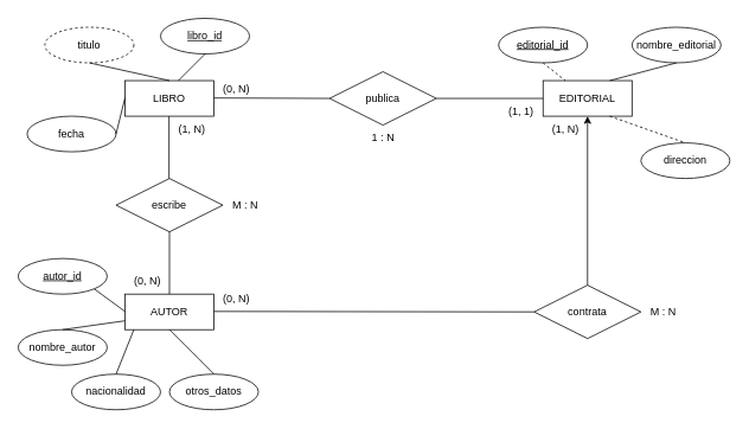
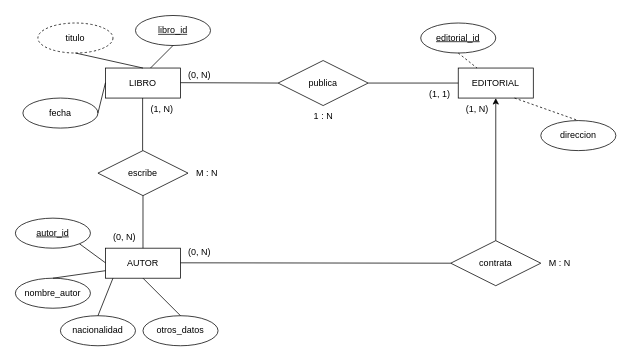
  <mxCell id="0" />
  <mxCell id="1" parent="0" />
  <mxCell id="2" value="AUTOR" style="whiteSpace=wrap;html=1;align=center;" vertex="1" parent="1"><mxGeometry x="140" y="330" width="100" height="40" as="geometry" /></mxCell>
  <mxCell id="3" value="LIBRO" style="whiteSpace=wrap;html=1;align=center;" vertex="1" parent="1"><mxGeometry x="140" y="90" width="100" height="40" as="geometry" /></mxCell>
  <mxCell id="4" value="EDITORIAL" style="whiteSpace=wrap;html=1;align=center;" vertex="1" parent="1"><mxGeometry x="610" y="90" width="100" height="40" as="geometry" /></mxCell>
  <mxCell id="5" value="publica" style="shape=rhombus;perimeter=rhombusPerimeter;whiteSpace=wrap;html=1;align=center;" vertex="1" parent="1"><mxGeometry x="370" y="80" width="120" height="60" as="geometry" /></mxCell>
  <mxCell id="6" value="escribe" style="shape=rhombus;perimeter=rhombusPerimeter;whiteSpace=wrap;html=1;align=center;" vertex="1" parent="1"><mxGeometry x="130" y="200" width="120" height="60" as="geometry" /></mxCell>
  <mxCell id="7" value="contrata" style="shape=rhombus;perimeter=rhombusPerimeter;whiteSpace=wrap;html=1;align=center;" vertex="1" parent="1"><mxGeometry x="600" y="320" width="120" height="60" as="geometry" /></mxCell>
  <mxCell id="8" value="" style="endArrow=classic;html=1;rounded=0;exitX=0.5;exitY=0;exitDx=0;exitDy=0;entryX=0.5;entryY=1;entryDx=0;entryDy=0;" edge="1" parent="1" source="7" target="4"><mxGeometry relative="1" as="geometry"><mxPoint x="500" y="130" as="sourcePoint" /><mxPoint x="660" y="130" as="targetPoint" /></mxGeometry></mxCell>
  <mxCell id="9" value="" style="endArrow=none;html=1;rounded=0;entryX=0;entryY=0.5;entryDx=0;entryDy=0;" edge="1" parent="1" target="7"><mxGeometry relative="1" as="geometry"><mxPoint x="240" y="349.5" as="sourcePoint" /><mxPoint x="400" y="349.5" as="targetPoint" /></mxGeometry></mxCell>
  <mxCell id="10" value="" style="endArrow=none;html=1;rounded=0;entryX=0.5;entryY=0;entryDx=0;entryDy=0;" edge="1" parent="1" target="2"><mxGeometry relative="1" as="geometry"><mxPoint x="190" y="260" as="sourcePoint" /><mxPoint x="350" y="260" as="targetPoint" /></mxGeometry></mxCell>
  <mxCell id="11" value="" style="endArrow=none;html=1;rounded=0;entryX=0.5;entryY=0;entryDx=0;entryDy=0;" edge="1" parent="1"><mxGeometry relative="1" as="geometry"><mxPoint x="189.5" y="130" as="sourcePoint" /><mxPoint x="189.5" y="200" as="targetPoint" /></mxGeometry></mxCell>
  <mxCell id="12" value="" style="endArrow=none;html=1;rounded=0;entryX=0;entryY=0.5;entryDx=0;entryDy=0;" edge="1" parent="1" target="5"><mxGeometry relative="1" as="geometry"><mxPoint x="240" y="109.5" as="sourcePoint" /><mxPoint x="360" y="110" as="targetPoint" /></mxGeometry></mxCell>
  <mxCell id="13" value="" style="endArrow=none;html=1;rounded=0;exitX=1;exitY=0.5;exitDx=0;exitDy=0;entryX=0;entryY=0.5;entryDx=0;entryDy=0;" edge="1" parent="1" source="5" target="4"><mxGeometry relative="1" as="geometry"><mxPoint x="500" y="110" as="sourcePoint" /><mxPoint x="600" y="110" as="targetPoint" /></mxGeometry></mxCell>
  <mxCell id="14" value="autor_id" style="ellipse;whiteSpace=wrap;html=1;align=center;fontStyle=4;" vertex="1" parent="1"><mxGeometry y="290" width="100" height="40" as="geometry" x="20" /></mxCell>
  <mxCell id="15" value="" style="endArrow=none;html=1;rounded=0;exitX=1;exitY=1;exitDx=0;exitDy=0;" edge="1" parent="1" source="14"><mxGeometry relative="1" as="geometry"><mxPoint x="-20" y="349.5" as="sourcePoint" /><mxPoint x="140" y="349.5" as="targetPoint" /></mxGeometry></mxCell>
  <mxCell id="16" value="nombre_autor" style="ellipse;whiteSpace=wrap;html=1;align=center;" vertex="1" parent="1"><mxGeometry y="370" width="100" height="40" as="geometry" x="20" /></mxCell>
  <mxCell id="17" value="" style="endArrow=none;html=1;rounded=0;exitX=0.5;exitY=0;exitDx=0;exitDy=0;" edge="1" parent="1" source="16"><mxGeometry relative="1" as="geometry"><mxPoint x="-20" y="360" as="sourcePoint" /><mxPoint x="140" y="360" as="targetPoint" /></mxGeometry></mxCell>
  <mxCell id="18" value="nacionalidad" style="ellipse;whiteSpace=wrap;html=1;align=center;" vertex="1" parent="1"><mxGeometry x="80" y="420" width="100" height="40" as="geometry" /></mxCell>
  <mxCell id="19" value="" style="endArrow=none;html=1;rounded=0;entryX=0.5;entryY=0;entryDx=0;entryDy=0;" edge="1" parent="1" target="18"><mxGeometry relative="1" as="geometry"><mxPoint x="150" y="370" as="sourcePoint" /><mxPoint x="310" y="370" as="targetPoint" /></mxGeometry></mxCell>
  <mxCell id="20" value="otros_datos" style="ellipse;whiteSpace=wrap;html=1;align=center;" vertex="1" parent="1"><mxGeometry x="190" y="420" width="100" height="40" as="geometry" /></mxCell>
  <mxCell id="21" value="" style="endArrow=none;html=1;rounded=0;entryX=0.5;entryY=0;entryDx=0;entryDy=0;" edge="1" parent="1" target="20"><mxGeometry relative="1" as="geometry"><mxPoint x="190" y="370" as="sourcePoint" /><mxPoint x="350" y="370" as="targetPoint" /></mxGeometry></mxCell>
  <mxCell id="22" value="libro_id" style="ellipse;whiteSpace=wrap;html=1;align=center;fontStyle=4;" vertex="1" parent="1"><mxGeometry x="180" y="20" width="100" height="40" as="geometry" /></mxCell>
  <mxCell id="23" value="" style="endArrow=none;html=1;rounded=0;entryX=0.5;entryY=1;entryDx=0;entryDy=0;" edge="1" parent="1" target="22"><mxGeometry relative="1" as="geometry"><mxPoint x="200" y="90" as="sourcePoint" /><mxPoint x="360" y="90" as="targetPoint" /></mxGeometry></mxCell>
  <mxCell id="24" value="titulo" style="ellipse;whiteSpace=wrap;html=1;align=center;dashed=1;" vertex="1" parent="1"><mxGeometry x="50" y="30" width="100" height="40" as="geometry" /></mxCell>
  <mxCell id="25" value="" style="endArrow=none;html=1;rounded=0;exitX=0.5;exitY=1;exitDx=0;exitDy=0;" edge="1" parent="1" source="24"><mxGeometry relative="1" as="geometry"><mxPoint x="30" y="90" as="sourcePoint" /><mxPoint x="190" y="90" as="targetPoint" /></mxGeometry></mxCell>
  <mxCell id="26" value="fecha" style="ellipse;whiteSpace=wrap;html=1;align=center;" vertex="1" parent="1"><mxGeometry x="30" y="130" width="100" height="40" as="geometry" /></mxCell>
  <mxCell id="27" value="" style="endArrow=none;html=1;rounded=0;exitX=1;exitY=0.5;exitDx=0;exitDy=0;" edge="1" parent="1" source="26"><mxGeometry relative="1" as="geometry"><mxPoint x="-20" y="109.5" as="sourcePoint" /><mxPoint x="140" y="109.5" as="targetPoint" /></mxGeometry></mxCell>
  <mxCell id="28" value="editorial_id" style="ellipse;whiteSpace=wrap;html=1;align=center;fontStyle=4;" vertex="1" parent="1"><mxGeometry x="560" y="30" width="100" height="40" as="geometry" /></mxCell>
  <mxCell id="29" value="" style="endArrow=none;html=1;rounded=0;exitX=0.5;exitY=1;exitDx=0;exitDy=0;entryX=0.25;entryY=0;entryDx=0;entryDy=0;dashed=1;" edge="1" parent="1" source="28" target="4"><mxGeometry relative="1" as="geometry"><mxPoint x="460" y="89" as="sourcePoint" /><mxPoint x="620" y="89" as="targetPoint" /></mxGeometry></mxCell>
- <mxCell id="30" value="nombre_editorial" style="ellipse;whiteSpace=wrap;html=1;align=center;" vertex="1" parent="1"><mxGeometry x="710" y="30" width="100" height="40" as="geometry" /></mxCell>
- <mxCell id="31" value="" style="endArrow=none;html=1;rounded=0;entryX=0.5;entryY=1;entryDx=0;entryDy=0;exitX=0.75;exitY=0;exitDx=0;exitDy=0;" edge="1" parent="1" source="4" target="30"><mxGeometry relative="1" as="geometry"><mxPoint x="680" y="80" as="sourcePoint" /><mxPoint x="830" y="89" as="targetPoint" /></mxGeometry></mxCell>
  <mxCell id="32" value="direccion" style="ellipse;whiteSpace=wrap;html=1;align=center;" vertex="1" parent="1"><mxGeometry x="720" y="160" width="100" height="40" as="geometry" /></mxCell>
  <mxCell id="33" value="" style="endArrow=none;html=1;rounded=0;entryX=0.5;entryY=0;entryDx=0;entryDy=0;exitX=0.75;exitY=1;exitDx=0;exitDy=0;dashed=1;" edge="1" parent="1" source="4" target="32"><mxGeometry relative="1" as="geometry"><mxPoint x="710" y="140" as="sourcePoint" /><mxPoint x="840" y="129" as="targetPoint" /></mxGeometry></mxCell>
  <mxCell id="34" value="(1, N)" style="text;html=1;align=center;verticalAlign=middle;resizable=0;points=[];autosize=1;strokeColor=none;fillColor=none;" vertex="1" parent="1"><mxGeometry x="190" y="130" width="50" height="30" as="geometry" /></mxCell>
  <mxCell id="35" value="(0, N)" style="text;html=1;align=center;verticalAlign=middle;resizable=0;points=[];autosize=1;strokeColor=none;fillColor=none;" vertex="1" parent="1"><mxGeometry x="140" y="300" width="50" height="30" as="geometry" /></mxCell>
  <mxCell id="36" value="(1, 1)" style="text;html=1;align=center;verticalAlign=middle;resizable=0;points=[];autosize=1;strokeColor=none;fillColor=none;" vertex="1" parent="1"><mxGeometry x="560" y="110" width="50" height="30" as="geometry" /></mxCell>
  <mxCell id="37" value="(0, N)" style="text;html=1;align=center;verticalAlign=middle;resizable=0;points=[];autosize=1;strokeColor=none;fillColor=none;" vertex="1" parent="1"><mxGeometry x="240" y="85" width="50" height="30" as="geometry" /></mxCell>
  <mxCell id="38" value="M : N" style="text;html=1;align=center;verticalAlign=middle;resizable=0;points=[];autosize=1;strokeColor=none;fillColor=none;" vertex="1" parent="1"><mxGeometry x="250" y="215" width="50" height="30" as="geometry" /></mxCell>
  <mxCell id="39" value="1 : N" style="text;html=1;align=center;verticalAlign=middle;resizable=0;points=[];autosize=1;strokeColor=none;fillColor=none;" vertex="1" parent="1"><mxGeometry x="405" y="140" width="50" height="30" as="geometry" /></mxCell>
  <mxCell id="40" value="(0, N)" style="text;html=1;align=center;verticalAlign=middle;resizable=0;points=[];autosize=1;strokeColor=none;fillColor=none;" vertex="1" parent="1"><mxGeometry x="240" y="320" width="50" height="30" as="geometry" /></mxCell>
  <mxCell id="41" value="(1, N)" style="text;html=1;align=center;verticalAlign=middle;resizable=0;points=[];autosize=1;strokeColor=none;fillColor=none;" vertex="1" parent="1"><mxGeometry x="610" y="130" width="50" height="30" as="geometry" /></mxCell>
  <mxCell id="42" value="M : N" style="text;html=1;align=center;verticalAlign=middle;resizable=0;points=[];autosize=1;strokeColor=none;fillColor=none;" vertex="1" parent="1"><mxGeometry x="720" y="335" width="50" height="30" as="geometry" /></mxCell>
